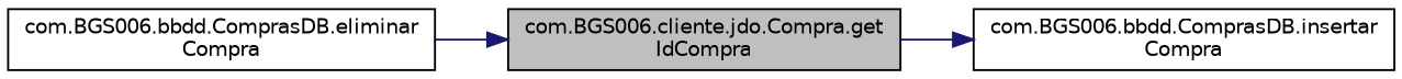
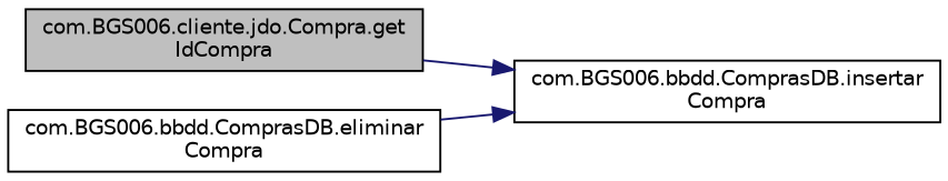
  digraph {
    rankdir=RL
    node [color=black fillcolor=white fontname=Helvetica fontsize=10 shape=record style=filled]
    edge [color=midnightblue dir=back fontname=Helvetica fontsize=10 labelfontname=Helvetica labelfontsize=10 style=solid]
    n1 [fillcolor=grey75 fontcolor=black height=0.2 label="com.BGS006.cliente.jdo.Compra.get\lIdCompra" width=0.4]
    n2 [height=0.2 label="com.BGS006.bbdd.ComprasDB.eliminar\lCompra" width=0.4]
    n3 [height=0.2 label="com.BGS006.bbdd.ComprasDB.insertar\lCompra" width=0.4]
-   n1 -> n2
+   n3 -> n2
    n3 -> n1
  }
